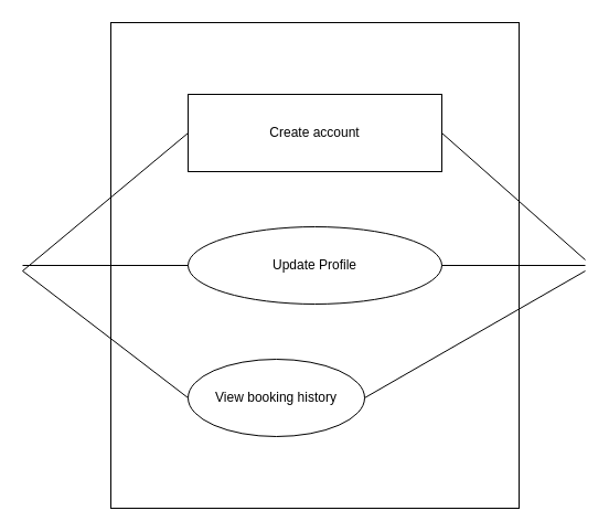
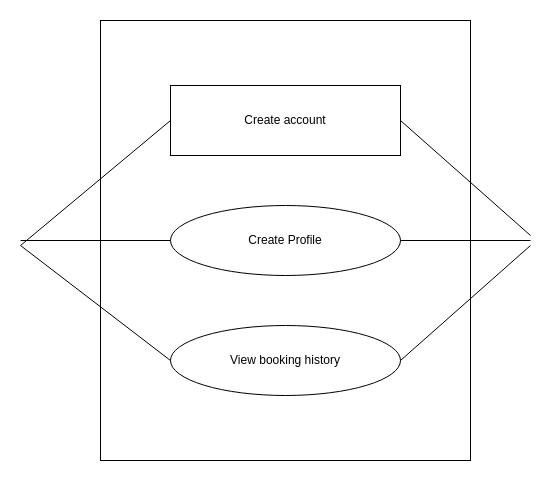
  <mxCell id="0" />
  <mxCell id="1" parent="0" />
  <mxCell id="2" value="" style="rounded=0;whiteSpace=wrap;html=1;" vertex="1" parent="1"><mxGeometry x="100" y="20" width="370" height="440" as="geometry" /></mxCell>
  <mxCell id="3" value="Create account" style="whiteSpace=wrap;html=1;rounded=0;" vertex="1" parent="1"><mxGeometry x="170" y="85" width="230" height="70" as="geometry" /></mxCell>
- <mxCell id="4" value="Update Profile" style="ellipse;whiteSpace=wrap;html=1;" vertex="1" parent="1"><mxGeometry x="170" y="205" width="230" height="70" as="geometry" /></mxCell>
- <mxCell id="5" value="View booking history" style="ellipse;whiteSpace=wrap;html=1;" vertex="1" parent="1"><mxGeometry x="170" y="325" width="160" height="70" as="geometry" /></mxCell>
+ <mxCell id="4" value="Create Profile" style="ellipse;whiteSpace=wrap;html=1;" vertex="1" parent="1"><mxGeometry x="170" y="205" width="230" height="70" as="geometry" /></mxCell>
+ <mxCell id="5" value="View booking history" style="ellipse;whiteSpace=wrap;html=1;" vertex="1" parent="1"><mxGeometry x="170" y="325" width="230" height="70" as="geometry" /></mxCell>
  <mxCell id="6" value="" style="endArrow=none;html=1;rounded=0;entryX=0;entryY=0.5;entryDx=0;entryDy=0;" edge="1" parent="1" target="3"><mxGeometry width="50" height="50" relative="1" as="geometry"><mxPoint x="20" y="245" as="sourcePoint" /><mxPoint x="300" y="325" as="targetPoint" /></mxGeometry></mxCell>
  <mxCell id="7" value="" style="endArrow=none;html=1;rounded=0;entryX=0;entryY=0.5;entryDx=0;entryDy=0;" edge="1" parent="1" target="4"><mxGeometry width="50" height="50" relative="1" as="geometry"><mxPoint x="20" y="240" as="sourcePoint" /><mxPoint x="180" y="130" as="targetPoint" /></mxGeometry></mxCell>
  <mxCell id="8" value="" style="endArrow=none;html=1;rounded=0;entryX=0;entryY=0.5;entryDx=0;entryDy=0;" edge="1" parent="1" target="5"><mxGeometry width="50" height="50" relative="1" as="geometry"><mxPoint x="20" y="245" as="sourcePoint" /><mxPoint x="180" y="250" as="targetPoint" /></mxGeometry></mxCell>
  <mxCell id="9" value="" style="endArrow=none;html=1;rounded=0;exitX=1;exitY=0.5;exitDx=0;exitDy=0;" edge="1" parent="1" source="4"><mxGeometry width="50" height="50" relative="1" as="geometry"><mxPoint x="250" y="175" as="sourcePoint" /><mxPoint x="530" y="240" as="targetPoint" /></mxGeometry></mxCell>
  <mxCell id="10" value="" style="endArrow=none;html=1;rounded=0;exitX=1;exitY=0.5;exitDx=0;exitDy=0;" edge="1" parent="1" source="5"><mxGeometry width="50" height="50" relative="1" as="geometry"><mxPoint x="410" y="250" as="sourcePoint" /><mxPoint x="530" y="245" as="targetPoint" /></mxGeometry></mxCell>
  <mxCell id="11" value="" style="endArrow=none;html=1;rounded=0;exitX=1;exitY=0.5;exitDx=0;exitDy=0;" edge="1" parent="1" source="3"><mxGeometry width="50" height="50" relative="1" as="geometry"><mxPoint x="410" y="250" as="sourcePoint" /><mxPoint x="530" y="235" as="targetPoint" /></mxGeometry></mxCell>
